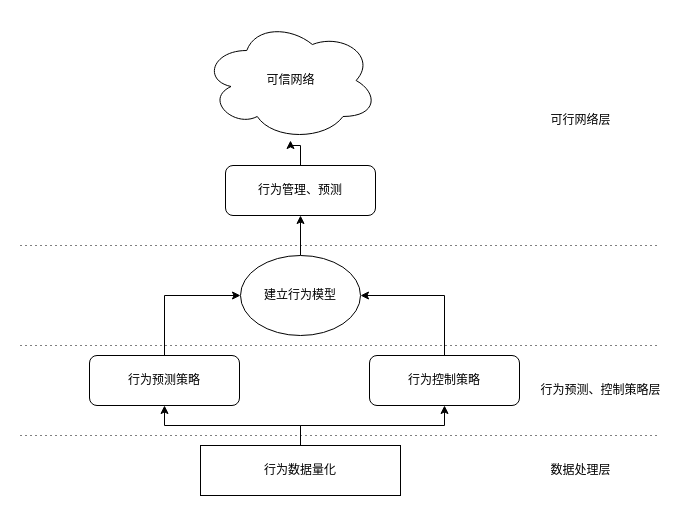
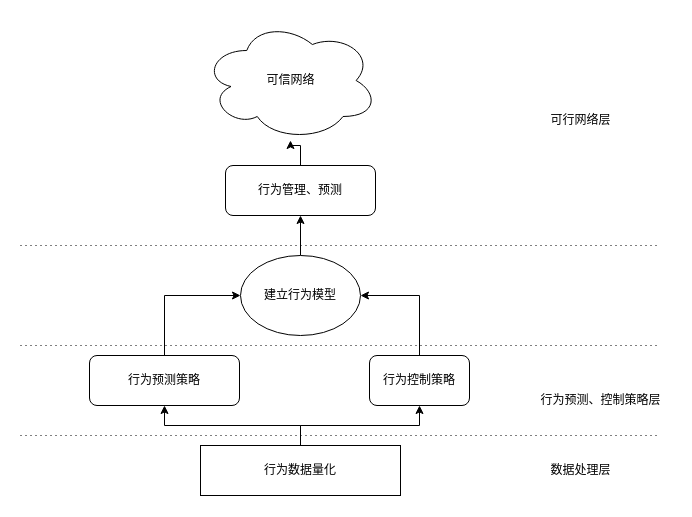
  <mxCell id="0" />
  <mxCell id="1" parent="0" />
  <mxCell id="2" style="edgeStyle=orthogonalEdgeStyle;rounded=0;orthogonalLoop=1;jettySize=auto;html=1;exitX=0.5;exitY=0;exitDx=0;exitDy=0;entryX=0.5;entryY=1;entryDx=0;entryDy=0;" edge="1" parent="1" source="4" target="7"><mxGeometry relative="1" as="geometry" /></mxCell>
  <mxCell id="3" style="edgeStyle=orthogonalEdgeStyle;rounded=0;orthogonalLoop=1;jettySize=auto;html=1;entryX=0.5;entryY=1;entryDx=0;entryDy=0;" edge="1" parent="1" source="4" target="9"><mxGeometry relative="1" as="geometry" /></mxCell>
  <mxCell id="4" value="行为数据量化" style="rounded=0;whiteSpace=wrap;html=1;" vertex="1" parent="1"><mxGeometry x="200" y="445" width="200" height="50" as="geometry" /></mxCell>
  <mxCell id="5" value="数据处理层" style="text;html=1;align=center;verticalAlign=middle;resizable=0;points=[];autosize=1;strokeColor=none;fillColor=none;" vertex="1" parent="1"><mxGeometry x="540" y="455" width="80" height="30" as="geometry" /></mxCell>
  <mxCell id="6" style="edgeStyle=orthogonalEdgeStyle;rounded=0;orthogonalLoop=1;jettySize=auto;html=1;exitX=0.5;exitY=0;exitDx=0;exitDy=0;entryX=0;entryY=0.5;entryDx=0;entryDy=0;" edge="1" parent="1" source="7" target="11"><mxGeometry relative="1" as="geometry" /></mxCell>
  <mxCell id="7" value="行为预测策略" style="rounded=1;whiteSpace=wrap;html=1;" vertex="1" parent="1"><mxGeometry x="89" y="355" width="150" height="50" as="geometry" /></mxCell>
  <mxCell id="8" style="edgeStyle=orthogonalEdgeStyle;rounded=0;orthogonalLoop=1;jettySize=auto;html=1;exitX=0.5;exitY=0;exitDx=0;exitDy=0;entryX=1;entryY=0.5;entryDx=0;entryDy=0;" edge="1" parent="1" source="9" target="11"><mxGeometry relative="1" as="geometry" /></mxCell>
- <mxCell id="9" value="行为控制策略" style="rounded=1;whiteSpace=wrap;html=1;" vertex="1" parent="1"><mxGeometry x="369" y="355" width="150" height="50" as="geometry" /></mxCell>
+ <mxCell id="9" value="行为控制策略" style="rounded=1;whiteSpace=wrap;html=1;" vertex="1" parent="1"><mxGeometry x="369" y="355" width="100" height="50" as="geometry" /></mxCell>
  <mxCell id="10" value="" style="edgeStyle=orthogonalEdgeStyle;rounded=0;orthogonalLoop=1;jettySize=auto;html=1;" edge="1" parent="1" source="11" target="13"><mxGeometry relative="1" as="geometry" /></mxCell>
  <mxCell id="11" value="建立行为模型" style="ellipse;whiteSpace=wrap;html=1;" vertex="1" parent="1"><mxGeometry x="240" y="255" width="120" height="80" as="geometry" /></mxCell>
  <mxCell id="12" value="" style="edgeStyle=orthogonalEdgeStyle;rounded=0;orthogonalLoop=1;jettySize=auto;html=1;" edge="1" parent="1" source="13" target="14"><mxGeometry relative="1" as="geometry" /></mxCell>
  <mxCell id="13" value="行为管理、预测" style="rounded=1;whiteSpace=wrap;html=1;" vertex="1" parent="1"><mxGeometry x="225" y="165" width="150" height="50" as="geometry" /></mxCell>
  <mxCell id="14" value="可信网络" style="ellipse;shape=cloud;whiteSpace=wrap;html=1;" vertex="1" parent="1"><mxGeometry x="202.5" y="20" width="175" height="120" as="geometry" /></mxCell>
  <mxCell id="15" value="" style="endArrow=none;dashed=1;html=1;strokeWidth=1;rounded=0;dashPattern=1 4;" edge="1" parent="1"><mxGeometry width="50" height="50" relative="1" as="geometry"><mxPoint x="20" y="435" as="sourcePoint" /><mxPoint x="660" y="435" as="targetPoint" /></mxGeometry></mxCell>
  <mxCell id="16" value="" style="endArrow=none;dashed=1;html=1;strokeWidth=1;rounded=0;dashPattern=1 4;" edge="1" parent="1"><mxGeometry width="50" height="50" relative="1" as="geometry"><mxPoint x="20" y="345" as="sourcePoint" /><mxPoint x="660" y="345" as="targetPoint" /></mxGeometry></mxCell>
  <mxCell id="17" value="" style="endArrow=none;dashed=1;html=1;strokeWidth=1;rounded=0;dashPattern=1 4;" edge="1" parent="1"><mxGeometry width="50" height="50" relative="1" as="geometry"><mxPoint x="20" y="245" as="sourcePoint" /><mxPoint x="660" y="245" as="targetPoint" /></mxGeometry></mxCell>
- <mxCell id="18" value="行为预测、控制策略层" style="text;html=1;align=center;verticalAlign=middle;resizable=0;points=[];autosize=1;strokeColor=none;fillColor=none;" vertex="1" parent="1"><mxGeometry x="530" y="375" width="140" height="30" as="geometry" /></mxCell>
+ <mxCell id="18" value="行为预测、控制策略层" style="text;html=1;align=center;verticalAlign=middle;resizable=0;points=[];autosize=1;strokeColor=none;fillColor=none;" vertex="1" parent="1"><mxGeometry x="530" y="385" width="140" height="30" as="geometry" /></mxCell>
  <mxCell id="19" value="可行网络层" style="text;html=1;align=center;verticalAlign=middle;resizable=0;points=[];autosize=1;strokeColor=none;fillColor=none;" vertex="1" parent="1"><mxGeometry x="540" y="105" width="80" height="30" as="geometry" /></mxCell>
